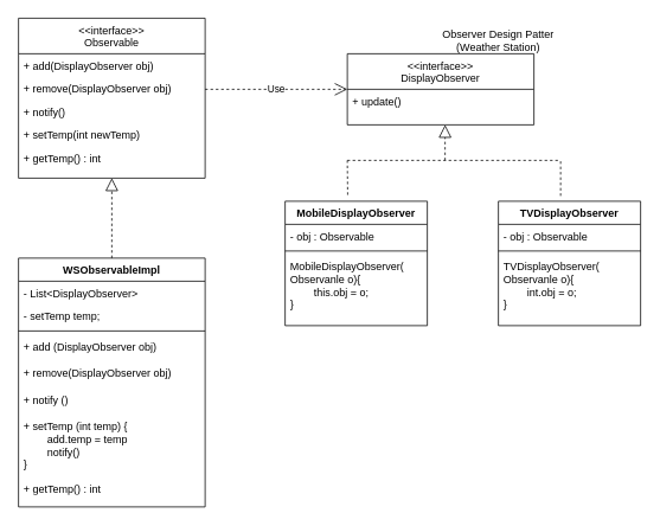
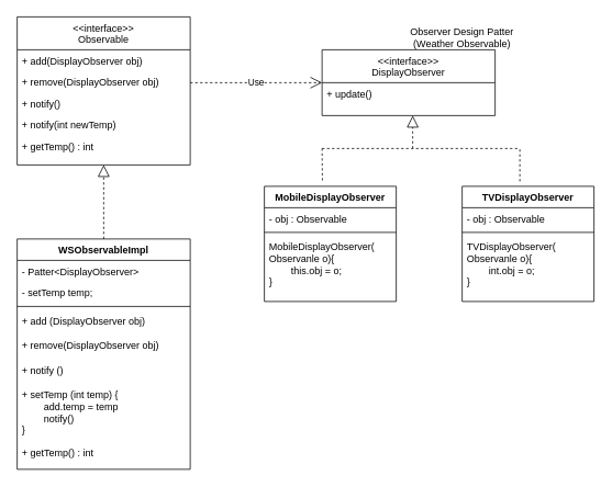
  <mxCell id="0" />
  <mxCell id="1" parent="0" />
  <mxCell id="2" value="" style="group" parent="1" vertex="1" connectable="0"><mxGeometry x="20" y="20" width="700" height="550" as="geometry" /></mxCell>
  <mxCell id="3" value="&lt;&lt;interface&gt;&gt;&#10;Observable" style="swimlane;fontStyle=0;align=center;verticalAlign=top;childLayout=stackLayout;horizontal=1;startSize=40;horizontalStack=0;resizeParent=1;resizeLast=0;collapsible=1;marginBottom=0;rounded=0;shadow=0;strokeWidth=1;movable=1;resizable=1;rotatable=1;deletable=1;editable=1;locked=0;connectable=1;" parent="2" vertex="1"><mxGeometry width="210" height="180" as="geometry"><mxRectangle x="550" y="140" width="160" height="26" as="alternateBounds" /></mxGeometry></mxCell>
  <mxCell id="4" value="+ add(DisplayObserver obj)&#10;" style="text;align=left;verticalAlign=top;spacingLeft=4;spacingRight=4;overflow=hidden;rotatable=1;points=[[0,0.5],[1,0.5]];portConstraint=eastwest;movable=1;resizable=1;deletable=1;editable=1;locked=0;connectable=1;" parent="3" vertex="1"><mxGeometry y="40" width="210" height="26" as="geometry" /></mxCell>
  <mxCell id="5" value="+ remove(DisplayObserver obj)" style="text;align=left;verticalAlign=top;spacingLeft=4;spacingRight=4;overflow=hidden;rotatable=1;points=[[0,0.5],[1,0.5]];portConstraint=eastwest;movable=1;resizable=1;deletable=1;editable=1;locked=0;connectable=1;" parent="3" vertex="1"><mxGeometry y="66" width="210" height="26" as="geometry" /></mxCell>
  <mxCell id="6" value="+ notify()" style="text;align=left;verticalAlign=top;spacingLeft=4;spacingRight=4;overflow=hidden;rotatable=1;points=[[0,0.5],[1,0.5]];portConstraint=eastwest;movable=1;resizable=1;deletable=1;editable=1;locked=0;connectable=1;" parent="3" vertex="1"><mxGeometry y="92" width="210" height="26" as="geometry" /></mxCell>
- <mxCell id="7" value="+ setTemp(int newTemp)" style="text;align=left;verticalAlign=top;spacingLeft=4;spacingRight=4;overflow=hidden;rotatable=1;points=[[0,0.5],[1,0.5]];portConstraint=eastwest;movable=1;resizable=1;deletable=1;editable=1;locked=0;connectable=1;" parent="3" vertex="1"><mxGeometry y="118" width="210" height="26" as="geometry" /></mxCell>
+ <mxCell id="7" value="+ notify(int newTemp)" style="text;align=left;verticalAlign=top;spacingLeft=4;spacingRight=4;overflow=hidden;rotatable=1;points=[[0,0.5],[1,0.5]];portConstraint=eastwest;movable=1;resizable=1;deletable=1;editable=1;locked=0;connectable=1;" parent="3" vertex="1"><mxGeometry y="118" width="210" height="26" as="geometry" /></mxCell>
  <mxCell id="8" value="+ getTemp() : int " style="text;align=left;verticalAlign=top;spacingLeft=4;spacingRight=4;overflow=hidden;rotatable=1;points=[[0,0.5],[1,0.5]];portConstraint=eastwest;movable=1;resizable=1;deletable=1;editable=1;locked=0;connectable=1;" parent="3" vertex="1"><mxGeometry y="144" width="210" height="26" as="geometry" /></mxCell>
  <mxCell id="9" value="&lt;&lt;interface&gt;&gt;&#10;DisplayObserver" style="swimlane;fontStyle=0;align=center;verticalAlign=top;childLayout=stackLayout;horizontal=1;startSize=40;horizontalStack=0;resizeParent=1;resizeLast=0;collapsible=1;marginBottom=0;rounded=0;shadow=0;strokeWidth=1;movable=1;resizable=1;rotatable=1;deletable=1;editable=1;locked=0;connectable=1;" parent="2" vertex="1"><mxGeometry x="370" y="40" width="210" height="80" as="geometry"><mxRectangle x="550" y="140" width="160" height="26" as="alternateBounds" /></mxGeometry></mxCell>
  <mxCell id="10" value="+ update()" style="text;align=left;verticalAlign=top;spacingLeft=4;spacingRight=4;overflow=hidden;rotatable=1;points=[[0,0.5],[1,0.5]];portConstraint=eastwest;movable=1;resizable=1;deletable=1;editable=1;locked=0;connectable=1;" parent="9" vertex="1"><mxGeometry y="40" width="210" height="26" as="geometry" /></mxCell>
  <mxCell id="11" value="Use" style="endArrow=open;endSize=12;dashed=1;html=1;rounded=0;" parent="2" edge="1"><mxGeometry width="160" relative="1" as="geometry"><mxPoint x="210" y="80" as="sourcePoint" /><mxPoint x="370" y="80" as="targetPoint" /></mxGeometry></mxCell>
  <mxCell id="12" value="WSObservableImpl" style="swimlane;fontStyle=1;align=center;verticalAlign=top;childLayout=stackLayout;horizontal=1;startSize=26;horizontalStack=0;resizeParent=1;resizeParentMax=0;resizeLast=0;collapsible=1;marginBottom=0;whiteSpace=wrap;html=1;" parent="2" vertex="1"><mxGeometry y="270" width="210" height="280" as="geometry" /></mxCell>
- <mxCell id="13" value="- List&amp;lt;DisplayObserver&amp;gt;&amp;nbsp;" style="text;strokeColor=none;fillColor=none;align=left;verticalAlign=top;spacingLeft=4;spacingRight=4;overflow=hidden;rotatable=0;points=[[0,0.5],[1,0.5]];portConstraint=eastwest;whiteSpace=wrap;html=1;" parent="12" vertex="1"><mxGeometry y="26" width="210" height="26" as="geometry" /></mxCell>
+ <mxCell id="13" value="- Patter&amp;lt;DisplayObserver&amp;gt;&amp;nbsp;" style="text;strokeColor=none;fillColor=none;align=left;verticalAlign=top;spacingLeft=4;spacingRight=4;overflow=hidden;rotatable=0;points=[[0,0.5],[1,0.5]];portConstraint=eastwest;whiteSpace=wrap;html=1;" parent="12" vertex="1"><mxGeometry y="26" width="210" height="26" as="geometry" /></mxCell>
  <mxCell id="14" value="- setTemp temp;" style="text;strokeColor=none;fillColor=none;align=left;verticalAlign=top;spacingLeft=4;spacingRight=4;overflow=hidden;rotatable=0;points=[[0,0.5],[1,0.5]];portConstraint=eastwest;whiteSpace=wrap;html=1;" parent="12" vertex="1"><mxGeometry y="52" width="210" height="26" as="geometry" /></mxCell>
  <mxCell id="15" value="" style="line;strokeWidth=1;fillColor=none;align=left;verticalAlign=middle;spacingTop=-1;spacingLeft=3;spacingRight=3;rotatable=0;labelPosition=right;points=[];portConstraint=eastwest;strokeColor=inherit;" parent="12" vertex="1"><mxGeometry y="78" width="210" height="8" as="geometry" /></mxCell>
  <mxCell id="16" value="+ add (DisplayObserver obj)" style="text;strokeColor=none;fillColor=none;align=left;verticalAlign=top;spacingLeft=4;spacingRight=4;overflow=hidden;rotatable=0;points=[[0,0.5],[1,0.5]];portConstraint=eastwest;whiteSpace=wrap;html=1;" parent="12" vertex="1"><mxGeometry y="86" width="210" height="30" as="geometry" /></mxCell>
  <mxCell id="17" value="+ remove(DisplayObserver obj)" style="text;strokeColor=none;fillColor=none;align=left;verticalAlign=top;spacingLeft=4;spacingRight=4;overflow=hidden;rotatable=0;points=[[0,0.5],[1,0.5]];portConstraint=eastwest;whiteSpace=wrap;html=1;" parent="12" vertex="1"><mxGeometry y="116" width="210" height="30" as="geometry" /></mxCell>
  <mxCell id="18" value="+ notify ()" style="text;strokeColor=none;fillColor=none;align=left;verticalAlign=top;spacingLeft=4;spacingRight=4;overflow=hidden;rotatable=0;points=[[0,0.5],[1,0.5]];portConstraint=eastwest;whiteSpace=wrap;html=1;" parent="12" vertex="1"><mxGeometry y="146" width="210" height="30" as="geometry" /></mxCell>
  <mxCell id="19" value="+ setTemp (int temp) { &lt;br&gt;&lt;span style=&quot;white-space: pre;&quot;&gt;&#09;&lt;/span&gt;add.temp = temp&lt;br&gt;&lt;span style=&quot;white-space: pre;&quot;&gt;&#09;&lt;/span&gt;notify()&lt;br&gt;}" style="text;strokeColor=none;fillColor=none;align=left;verticalAlign=top;spacingLeft=4;spacingRight=4;overflow=hidden;rotatable=0;points=[[0,0.5],[1,0.5]];portConstraint=eastwest;whiteSpace=wrap;html=1;" parent="12" vertex="1"><mxGeometry y="176" width="210" height="70" as="geometry" /></mxCell>
  <mxCell id="20" value="+ getTemp() : int" style="text;strokeColor=none;fillColor=none;align=left;verticalAlign=top;spacingLeft=4;spacingRight=4;overflow=hidden;rotatable=0;points=[[0,0.5],[1,0.5]];portConstraint=eastwest;whiteSpace=wrap;html=1;" parent="12" vertex="1"><mxGeometry y="246" width="210" height="34" as="geometry" /></mxCell>
  <mxCell id="21" value="MobileDisplayObserver" style="swimlane;fontStyle=1;align=center;verticalAlign=top;childLayout=stackLayout;horizontal=1;startSize=26;horizontalStack=0;resizeParent=1;resizeParentMax=0;resizeLast=0;collapsible=1;marginBottom=0;whiteSpace=wrap;html=1;" parent="2" vertex="1"><mxGeometry x="300" y="206" width="160" height="140" as="geometry" /></mxCell>
  <mxCell id="22" value="- obj : Observable" style="text;strokeColor=none;fillColor=none;align=left;verticalAlign=top;spacingLeft=4;spacingRight=4;overflow=hidden;rotatable=0;points=[[0,0.5],[1,0.5]];portConstraint=eastwest;whiteSpace=wrap;html=1;" parent="21" vertex="1"><mxGeometry y="26" width="160" height="26" as="geometry" /></mxCell>
  <mxCell id="23" value="" style="line;strokeWidth=1;fillColor=none;align=left;verticalAlign=middle;spacingTop=-1;spacingLeft=3;spacingRight=3;rotatable=0;labelPosition=right;points=[];portConstraint=eastwest;strokeColor=inherit;" parent="21" vertex="1"><mxGeometry y="52" width="160" height="8" as="geometry" /></mxCell>
  <mxCell id="24" value="MobileDisplayObserver(&lt;br&gt;Observanle o){&lt;br&gt;&lt;span style=&quot;white-space: pre;&quot;&gt;&#09;&lt;/span&gt;this.obj = o;&lt;br&gt;}" style="text;strokeColor=none;fillColor=none;align=left;verticalAlign=top;spacingLeft=4;spacingRight=4;overflow=hidden;rotatable=0;points=[[0,0.5],[1,0.5]];portConstraint=eastwest;whiteSpace=wrap;html=1;" parent="21" vertex="1"><mxGeometry y="60" width="160" height="80" as="geometry" /></mxCell>
  <mxCell id="25" value="" style="endArrow=block;dashed=1;endFill=0;endSize=12;html=1;rounded=0;exitX=0.5;exitY=0;exitDx=0;exitDy=0;entryX=0.5;entryY=1;entryDx=0;entryDy=0;" parent="2" source="12" target="3" edge="1"><mxGeometry width="160" relative="1" as="geometry"><mxPoint y="230" as="sourcePoint" /><mxPoint x="115" y="180" as="targetPoint" /></mxGeometry></mxCell>
  <mxCell id="26" value="" style="endArrow=block;dashed=1;endFill=0;endSize=12;html=1;rounded=0;" parent="2" edge="1"><mxGeometry width="160" relative="1" as="geometry"><mxPoint x="480" y="160" as="sourcePoint" /><mxPoint x="480" y="120" as="targetPoint" /></mxGeometry></mxCell>
  <mxCell id="27" value="" style="endArrow=none;dashed=1;html=1;rounded=0;" parent="2" edge="1"><mxGeometry width="50" height="50" relative="1" as="geometry"><mxPoint x="370" y="160" as="sourcePoint" /><mxPoint x="610" y="160" as="targetPoint" /></mxGeometry></mxCell>
  <mxCell id="28" value="" style="endArrow=none;dashed=1;html=1;rounded=0;exitX=0.44;exitY=-0.051;exitDx=0;exitDy=0;exitPerimeter=0;" parent="2" source="21" edge="1"><mxGeometry width="50" height="50" relative="1" as="geometry"><mxPoint x="320" y="210" as="sourcePoint" /><mxPoint x="370" y="160" as="targetPoint" /></mxGeometry></mxCell>
  <mxCell id="29" value="" style="endArrow=none;dashed=1;html=1;rounded=0;" parent="2" edge="1"><mxGeometry width="50" height="50" relative="1" as="geometry"><mxPoint x="610" y="200" as="sourcePoint" /><mxPoint x="610" y="160" as="targetPoint" /></mxGeometry></mxCell>
  <mxCell id="30" value="TVDisplayObserver" style="swimlane;fontStyle=1;align=center;verticalAlign=top;childLayout=stackLayout;horizontal=1;startSize=26;horizontalStack=0;resizeParent=1;resizeParentMax=0;resizeLast=0;collapsible=1;marginBottom=0;whiteSpace=wrap;html=1;" parent="2" vertex="1"><mxGeometry x="540" y="206" width="160" height="140" as="geometry" /></mxCell>
  <mxCell id="31" value="- obj : Observable" style="text;strokeColor=none;fillColor=none;align=left;verticalAlign=top;spacingLeft=4;spacingRight=4;overflow=hidden;rotatable=0;points=[[0,0.5],[1,0.5]];portConstraint=eastwest;whiteSpace=wrap;html=1;" parent="30" vertex="1"><mxGeometry y="26" width="160" height="26" as="geometry" /></mxCell>
  <mxCell id="32" value="" style="line;strokeWidth=1;fillColor=none;align=left;verticalAlign=middle;spacingTop=-1;spacingLeft=3;spacingRight=3;rotatable=0;labelPosition=right;points=[];portConstraint=eastwest;strokeColor=inherit;" parent="30" vertex="1"><mxGeometry y="52" width="160" height="8" as="geometry" /></mxCell>
  <mxCell id="33" value="TVDisplayObserver( Observanle o){&lt;br&gt;&lt;span style=&quot;white-space: pre;&quot;&gt;&#09;&lt;/span&gt;int.obj = o;&lt;br&gt;}" style="text;strokeColor=none;fillColor=none;align=left;verticalAlign=top;spacingLeft=4;spacingRight=4;overflow=hidden;rotatable=0;points=[[0,0.5],[1,0.5]];portConstraint=eastwest;whiteSpace=wrap;html=1;" parent="30" vertex="1"><mxGeometry y="60" width="160" height="80" as="geometry" /></mxCell>
- <mxCell id="34" value="Observer Design Patter&lt;br&gt;(Weather Station)" style="text;html=1;strokeColor=none;fillColor=none;align=center;verticalAlign=middle;whiteSpace=wrap;rounded=0;" parent="1" vertex="1"><mxGeometry x="460" y="20" width="200" height="50" as="geometry" /></mxCell>
+ <mxCell id="34" value="Observer Design Patter&lt;br&gt;(Weather Observable)" style="text;html=1;strokeColor=none;fillColor=none;align=center;verticalAlign=middle;whiteSpace=wrap;rounded=0;" parent="1" vertex="1"><mxGeometry x="460" y="20" width="200" height="50" as="geometry" /></mxCell>
